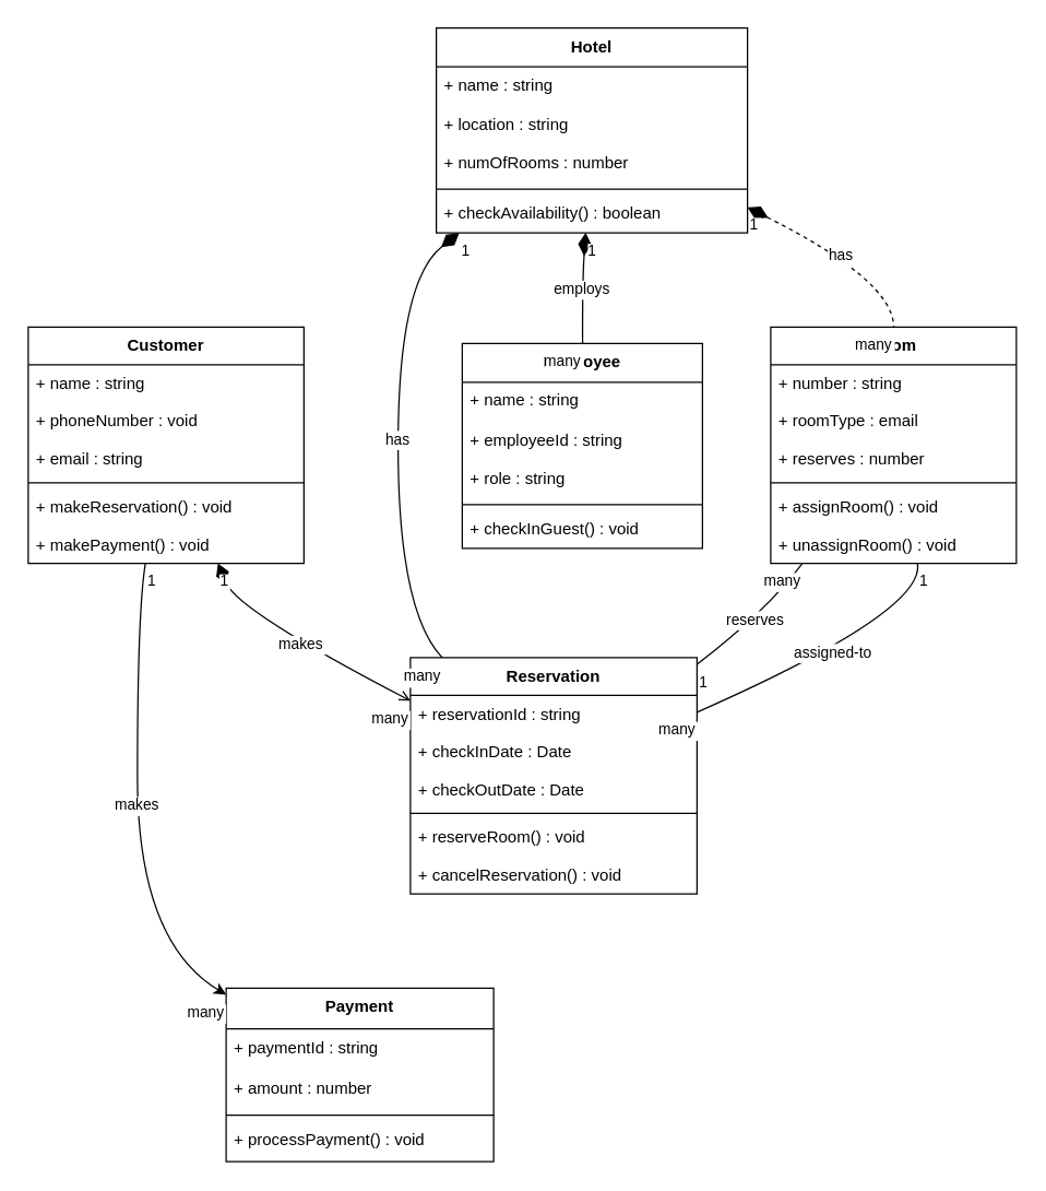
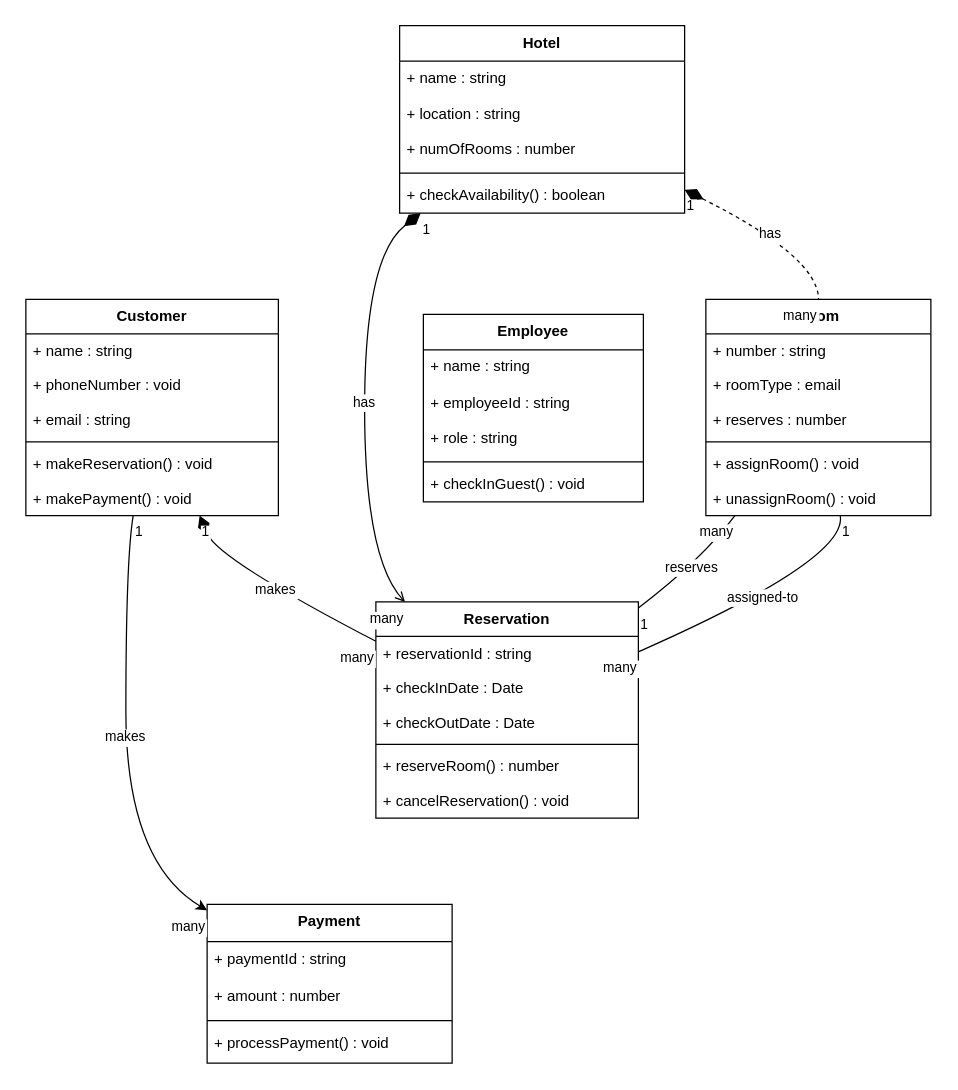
  <mxCell id="0" />
  <mxCell id="1" parent="0" />
  <mxCell id="2" value="Hotel" style="swimlane;fontStyle=1;align=center;verticalAlign=top;childLayout=stackLayout;horizontal=1;startSize=28.4;horizontalStack=0;resizeParent=1;resizeParentMax=0;resizeLast=0;collapsible=0;marginBottom=0;" vertex="1" parent="1"><mxGeometry x="319" y="20" width="228" height="150" as="geometry" /></mxCell>
  <mxCell id="3" value="+ name : string" style="text;strokeColor=none;fillColor=none;align=left;verticalAlign=top;spacingLeft=4;spacingRight=4;overflow=hidden;rotatable=0;points=[[0,0.5],[1,0.5]];portConstraint=eastwest;" vertex="1" parent="2"><mxGeometry y="28" width="228" height="28" as="geometry" /></mxCell>
  <mxCell id="4" value="+ location : string" style="text;strokeColor=none;fillColor=none;align=left;verticalAlign=top;spacingLeft=4;spacingRight=4;overflow=hidden;rotatable=0;points=[[0,0.5],[1,0.5]];portConstraint=eastwest;" vertex="1" parent="2"><mxGeometry y="57" width="228" height="28" as="geometry" /></mxCell>
  <mxCell id="5" value="+ numOfRooms : number" style="text;strokeColor=none;fillColor=none;align=left;verticalAlign=top;spacingLeft=4;spacingRight=4;overflow=hidden;rotatable=0;points=[[0,0.5],[1,0.5]];portConstraint=eastwest;" vertex="1" parent="2"><mxGeometry y="85" width="228" height="28" as="geometry" /></mxCell>
  <mxCell id="6" style="line;strokeWidth=1;fillColor=none;align=left;verticalAlign=middle;spacingTop=-1;spacingLeft=3;spacingRight=3;rotatable=0;labelPosition=right;points=[];portConstraint=eastwest;strokeColor=inherit;" vertex="1" parent="2"><mxGeometry y="114" width="228" height="8" as="geometry" /></mxCell>
  <mxCell id="7" value="+ checkAvailability() : boolean" style="text;strokeColor=none;fillColor=none;align=left;verticalAlign=top;spacingLeft=4;spacingRight=4;overflow=hidden;rotatable=0;points=[[0,0.5],[1,0.5]];portConstraint=eastwest;" vertex="1" parent="2"><mxGeometry y="122" width="228" height="28" as="geometry" /></mxCell>
  <mxCell id="8" value="Customer" style="swimlane;fontStyle=1;align=center;verticalAlign=top;childLayout=stackLayout;horizontal=1;startSize=27.5;horizontalStack=0;resizeParent=1;resizeParentMax=0;resizeLast=0;collapsible=0;marginBottom=0;" vertex="1" parent="1"><mxGeometry x="20" y="239" width="202" height="173" as="geometry" /></mxCell>
  <mxCell id="9" value="+ name : string" style="text;strokeColor=none;fillColor=none;align=left;verticalAlign=top;spacingLeft=4;spacingRight=4;overflow=hidden;rotatable=0;points=[[0,0.5],[1,0.5]];portConstraint=eastwest;" vertex="1" parent="8"><mxGeometry y="28" width="202" height="28" as="geometry" /></mxCell>
  <mxCell id="10" value="+ phoneNumber : void" style="text;strokeColor=none;fillColor=none;align=left;verticalAlign=top;spacingLeft=4;spacingRight=4;overflow=hidden;rotatable=0;points=[[0,0.5],[1,0.5]];portConstraint=eastwest;" vertex="1" parent="8"><mxGeometry y="55" width="202" height="28" as="geometry" /></mxCell>
  <mxCell id="11" value="+ email : string" style="text;strokeColor=none;fillColor=none;align=left;verticalAlign=top;spacingLeft=4;spacingRight=4;overflow=hidden;rotatable=0;points=[[0,0.5],[1,0.5]];portConstraint=eastwest;" vertex="1" parent="8"><mxGeometry y="83" width="202" height="28" as="geometry" /></mxCell>
  <mxCell id="12" style="line;strokeWidth=1;fillColor=none;align=left;verticalAlign=middle;spacingTop=-1;spacingLeft=3;spacingRight=3;rotatable=0;labelPosition=right;points=[];portConstraint=eastwest;strokeColor=inherit;" vertex="1" parent="8"><mxGeometry y="110" width="202" height="8" as="geometry" /></mxCell>
  <mxCell id="13" value="+ makeReservation() : void" style="text;strokeColor=none;fillColor=none;align=left;verticalAlign=top;spacingLeft=4;spacingRight=4;overflow=hidden;rotatable=0;points=[[0,0.5],[1,0.5]];portConstraint=eastwest;" vertex="1" parent="8"><mxGeometry y="118" width="202" height="28" as="geometry" /></mxCell>
  <mxCell id="14" value="+ makePayment() : void" style="text;strokeColor=none;fillColor=none;align=left;verticalAlign=top;spacingLeft=4;spacingRight=4;overflow=hidden;rotatable=0;points=[[0,0.5],[1,0.5]];portConstraint=eastwest;" vertex="1" parent="8"><mxGeometry y="146" width="202" height="28" as="geometry" /></mxCell>
  <mxCell id="15" value="Employee" style="swimlane;fontStyle=1;align=center;verticalAlign=top;childLayout=stackLayout;horizontal=1;startSize=28.4;horizontalStack=0;resizeParent=1;resizeParentMax=0;resizeLast=0;collapsible=0;marginBottom=0;" vertex="1" parent="1"><mxGeometry x="338" y="251" width="176" height="150" as="geometry" /></mxCell>
  <mxCell id="16" value="+ name : string" style="text;strokeColor=none;fillColor=none;align=left;verticalAlign=top;spacingLeft=4;spacingRight=4;overflow=hidden;rotatable=0;points=[[0,0.5],[1,0.5]];portConstraint=eastwest;" vertex="1" parent="15"><mxGeometry y="28" width="176" height="28" as="geometry" /></mxCell>
  <mxCell id="17" value="+ employeeId : string" style="text;strokeColor=none;fillColor=none;align=left;verticalAlign=top;spacingLeft=4;spacingRight=4;overflow=hidden;rotatable=0;points=[[0,0.5],[1,0.5]];portConstraint=eastwest;" vertex="1" parent="15"><mxGeometry y="57" width="176" height="28" as="geometry" /></mxCell>
  <mxCell id="18" value="+ role : string" style="text;strokeColor=none;fillColor=none;align=left;verticalAlign=top;spacingLeft=4;spacingRight=4;overflow=hidden;rotatable=0;points=[[0,0.5],[1,0.5]];portConstraint=eastwest;" vertex="1" parent="15"><mxGeometry y="85" width="176" height="28" as="geometry" /></mxCell>
  <mxCell id="19" style="line;strokeWidth=1;fillColor=none;align=left;verticalAlign=middle;spacingTop=-1;spacingLeft=3;spacingRight=3;rotatable=0;labelPosition=right;points=[];portConstraint=eastwest;strokeColor=inherit;" vertex="1" parent="15"><mxGeometry y="114" width="176" height="8" as="geometry" /></mxCell>
  <mxCell id="20" value="+ checkInGuest() : void" style="text;strokeColor=none;fillColor=none;align=left;verticalAlign=top;spacingLeft=4;spacingRight=4;overflow=hidden;rotatable=0;points=[[0,0.5],[1,0.5]];portConstraint=eastwest;" vertex="1" parent="15"><mxGeometry y="122" width="176" height="28" as="geometry" /></mxCell>
  <mxCell id="21" value="Payment" style="swimlane;fontStyle=1;align=center;verticalAlign=top;childLayout=stackLayout;horizontal=1;startSize=29.75;horizontalStack=0;resizeParent=1;resizeParentMax=0;resizeLast=0;collapsible=0;marginBottom=0;" vertex="1" parent="1"><mxGeometry x="165" y="723" width="196" height="127" as="geometry" /></mxCell>
  <mxCell id="22" value="+ paymentId : string" style="text;strokeColor=none;fillColor=none;align=left;verticalAlign=top;spacingLeft=4;spacingRight=4;overflow=hidden;rotatable=0;points=[[0,0.5],[1,0.5]];portConstraint=eastwest;" vertex="1" parent="21"><mxGeometry y="30" width="196" height="30" as="geometry" /></mxCell>
  <mxCell id="23" value="+ amount : number" style="text;strokeColor=none;fillColor=none;align=left;verticalAlign=top;spacingLeft=4;spacingRight=4;overflow=hidden;rotatable=0;points=[[0,0.5],[1,0.5]];portConstraint=eastwest;" vertex="1" parent="21"><mxGeometry y="60" width="196" height="30" as="geometry" /></mxCell>
  <mxCell id="24" style="line;strokeWidth=1;fillColor=none;align=left;verticalAlign=middle;spacingTop=-1;spacingLeft=3;spacingRight=3;rotatable=0;labelPosition=right;points=[];portConstraint=eastwest;strokeColor=inherit;" vertex="1" parent="21"><mxGeometry y="89" width="196" height="8" as="geometry" /></mxCell>
  <mxCell id="25" value="+ processPayment() : void" style="text;strokeColor=none;fillColor=none;align=left;verticalAlign=top;spacingLeft=4;spacingRight=4;overflow=hidden;rotatable=0;points=[[0,0.5],[1,0.5]];portConstraint=eastwest;" vertex="1" parent="21"><mxGeometry y="97" width="196" height="30" as="geometry" /></mxCell>
  <mxCell id="26" value="Reservation" style="swimlane;fontStyle=1;align=center;verticalAlign=top;childLayout=stackLayout;horizontal=1;startSize=27.5;horizontalStack=0;resizeParent=1;resizeParentMax=0;resizeLast=0;collapsible=0;marginBottom=0;" vertex="1" parent="1"><mxGeometry x="300" y="481" width="210" height="173" as="geometry" /></mxCell>
  <mxCell id="27" value="+ reservationId : string" style="text;strokeColor=none;fillColor=none;align=left;verticalAlign=top;spacingLeft=4;spacingRight=4;overflow=hidden;rotatable=0;points=[[0,0.5],[1,0.5]];portConstraint=eastwest;" vertex="1" parent="26"><mxGeometry y="28" width="210" height="28" as="geometry" /></mxCell>
  <mxCell id="28" value="+ checkInDate : Date" style="text;strokeColor=none;fillColor=none;align=left;verticalAlign=top;spacingLeft=4;spacingRight=4;overflow=hidden;rotatable=0;points=[[0,0.5],[1,0.5]];portConstraint=eastwest;" vertex="1" parent="26"><mxGeometry y="55" width="210" height="28" as="geometry" /></mxCell>
  <mxCell id="29" value="+ checkOutDate : Date" style="text;strokeColor=none;fillColor=none;align=left;verticalAlign=top;spacingLeft=4;spacingRight=4;overflow=hidden;rotatable=0;points=[[0,0.5],[1,0.5]];portConstraint=eastwest;" vertex="1" parent="26"><mxGeometry y="83" width="210" height="28" as="geometry" /></mxCell>
  <mxCell id="30" style="line;strokeWidth=1;fillColor=none;align=left;verticalAlign=middle;spacingTop=-1;spacingLeft=3;spacingRight=3;rotatable=0;labelPosition=right;points=[];portConstraint=eastwest;strokeColor=inherit;" vertex="1" parent="26"><mxGeometry y="110" width="210" height="8" as="geometry" /></mxCell>
- <mxCell id="31" value="+ reserveRoom() : void" style="text;strokeColor=none;fillColor=none;align=left;verticalAlign=top;spacingLeft=4;spacingRight=4;overflow=hidden;rotatable=0;points=[[0,0.5],[1,0.5]];portConstraint=eastwest;" vertex="1" parent="26"><mxGeometry y="118" width="210" height="28" as="geometry" /></mxCell>
+ <mxCell id="31" value="+ reserveRoom() : number" style="text;strokeColor=none;fillColor=none;align=left;verticalAlign=top;spacingLeft=4;spacingRight=4;overflow=hidden;rotatable=0;points=[[0,0.5],[1,0.5]];portConstraint=eastwest;" vertex="1" parent="26"><mxGeometry y="118" width="210" height="28" as="geometry" /></mxCell>
  <mxCell id="32" value="+ cancelReservation() : void" style="text;strokeColor=none;fillColor=none;align=left;verticalAlign=top;spacingLeft=4;spacingRight=4;overflow=hidden;rotatable=0;points=[[0,0.5],[1,0.5]];portConstraint=eastwest;" vertex="1" parent="26"><mxGeometry y="146" width="210" height="28" as="geometry" /></mxCell>
  <mxCell id="33" value="Room" style="swimlane;fontStyle=1;align=center;verticalAlign=top;childLayout=stackLayout;horizontal=1;startSize=27.5;horizontalStack=0;resizeParent=1;resizeParentMax=0;resizeLast=0;collapsible=0;marginBottom=0;" vertex="1" parent="1"><mxGeometry x="564" y="239" width="180" height="173" as="geometry" /></mxCell>
  <mxCell id="34" value="+ number : string" style="text;strokeColor=none;fillColor=none;align=left;verticalAlign=top;spacingLeft=4;spacingRight=4;overflow=hidden;rotatable=0;points=[[0,0.5],[1,0.5]];portConstraint=eastwest;" vertex="1" parent="33"><mxGeometry y="28" width="180" height="28" as="geometry" /></mxCell>
  <mxCell id="35" value="+ roomType : email" style="text;strokeColor=none;fillColor=none;align=left;verticalAlign=top;spacingLeft=4;spacingRight=4;overflow=hidden;rotatable=0;points=[[0,0.5],[1,0.5]];portConstraint=eastwest;" vertex="1" parent="33"><mxGeometry y="55" width="180" height="28" as="geometry" /></mxCell>
  <mxCell id="36" value="+ reserves : number" style="text;strokeColor=none;fillColor=none;align=left;verticalAlign=top;spacingLeft=4;spacingRight=4;overflow=hidden;rotatable=0;points=[[0,0.5],[1,0.5]];portConstraint=eastwest;" vertex="1" parent="33"><mxGeometry y="83" width="180" height="28" as="geometry" /></mxCell>
  <mxCell id="37" style="line;strokeWidth=1;fillColor=none;align=left;verticalAlign=middle;spacingTop=-1;spacingLeft=3;spacingRight=3;rotatable=0;labelPosition=right;points=[];portConstraint=eastwest;strokeColor=inherit;" vertex="1" parent="33"><mxGeometry y="110" width="180" height="8" as="geometry" /></mxCell>
  <mxCell id="38" value="+ assignRoom() : void" style="text;strokeColor=none;fillColor=none;align=left;verticalAlign=top;spacingLeft=4;spacingRight=4;overflow=hidden;rotatable=0;points=[[0,0.5],[1,0.5]];portConstraint=eastwest;" vertex="1" parent="33"><mxGeometry y="118" width="180" height="28" as="geometry" /></mxCell>
  <mxCell id="39" value="+ unassignRoom() : void" style="text;strokeColor=none;fillColor=none;align=left;verticalAlign=top;spacingLeft=4;spacingRight=4;overflow=hidden;rotatable=0;points=[[0,0.5],[1,0.5]];portConstraint=eastwest;" vertex="1" parent="33"><mxGeometry y="146" width="180" height="28" as="geometry" /></mxCell>
  <mxCell id="40" value="has" style="curved=1;startArrow=diamondThin;startSize=14;startFill=1;endArrow=none;exitX=1.003;exitY=0.878;entryX=0.501;entryY=0;dashed=1;" edge="1" parent="1" source="2" target="33"><mxGeometry relative="1" as="geometry"><Array as="points"><mxPoint x="654" y="205" /></Array></mxGeometry></mxCell>
  <mxCell id="41" value="1" style="edgeLabel;resizable=0;align=left;verticalAlign=top;" vertex="1" parent="40"><mxGeometry x="-1" relative="1" as="geometry" /></mxCell>
  <mxCell id="42" value="many" style="edgeLabel;resizable=0;align=right;verticalAlign=top;" vertex="1" parent="40"><mxGeometry x="1" relative="1" as="geometry" /></mxCell>
- <mxCell id="43" value="employs" style="curved=1;startArrow=diamondThin;startSize=14;startFill=1;endArrow=none;exitX=0.48;exitY=1;entryX=0.501;entryY=-0.003;" edge="1" parent="1" source="2" target="15"><mxGeometry relative="1" as="geometry"><Array as="points"><mxPoint x="426" y="205" /></Array></mxGeometry></mxCell>
- <mxCell id="44" value="1" style="edgeLabel;resizable=0;align=left;verticalAlign=top;" vertex="1" parent="43"><mxGeometry x="-1" relative="1" as="geometry" /></mxCell>
- <mxCell id="45" value="many" style="edgeLabel;resizable=0;align=right;verticalAlign=top;" vertex="1" parent="43"><mxGeometry x="1" relative="1" as="geometry" /></mxCell>
- <mxCell id="46" value="has" style="curved=1;startArrow=diamondThin;startSize=14;startFill=1;endArrow=none;exitX=0.074;exitY=1;entryX=0.111;entryY=0;" edge="1" parent="1" source="2" target="26"><mxGeometry relative="1" as="geometry"><Array as="points"><mxPoint x="291" y="205" /><mxPoint x="291" y="447" /></Array></mxGeometry></mxCell>
+ <mxCell id="46" value="has" style="curved=1;startArrow=diamondThin;startSize=14;startFill=1;endArrow=open;exitX=0.074;exitY=1;entryX=0.111;entryY=0;" edge="1" parent="1" source="2" target="26"><mxGeometry relative="1" as="geometry"><Array as="points"><mxPoint x="291" y="205" /><mxPoint x="291" y="447" /></Array></mxGeometry></mxCell>
  <mxCell id="47" value="1" style="edgeLabel;resizable=0;align=left;verticalAlign=top;" vertex="1" parent="46"><mxGeometry x="-1" relative="1" as="geometry" /></mxCell>
  <mxCell id="48" value="many" style="edgeLabel;resizable=0;align=right;verticalAlign=top;" vertex="1" parent="46"><mxGeometry x="1" relative="1" as="geometry" /></mxCell>
- <mxCell id="49" value="makes" style="curved=1;startArrow=diamondThin;startSize=14;startFill=1;endArrow=open;exitX=0.688;exitY=1;entryX=-0.002;entryY=0.181;" edge="1" parent="1" source="8" target="26"><mxGeometry relative="1" as="geometry"><Array as="points"><mxPoint x="174" y="447" /></Array></mxGeometry></mxCell>
+ <mxCell id="49" value="makes" style="curved=1;startArrow=diamondThin;startSize=14;startFill=1;endArrow=none;exitX=0.688;exitY=1;entryX=-0.002;entryY=0.181;" edge="1" parent="1" source="8" target="26"><mxGeometry relative="1" as="geometry"><Array as="points"><mxPoint x="174" y="447" /></Array></mxGeometry></mxCell>
  <mxCell id="50" value="1" style="edgeLabel;resizable=0;align=left;verticalAlign=top;" vertex="1" parent="49"><mxGeometry x="-1" relative="1" as="geometry" /></mxCell>
  <mxCell id="51" value="many" style="edgeLabel;resizable=0;align=right;verticalAlign=top;" vertex="1" parent="49"><mxGeometry x="1" relative="1" as="geometry" /></mxCell>
  <mxCell id="52" value="makes" style="curved=1;startArrow=none;endArrow=classic;exitX=0.425;exitY=1;entryX=0.001;entryY=0.038;" edge="1" parent="1" source="8" target="21"><mxGeometry relative="1" as="geometry"><Array as="points"><mxPoint x="100" y="447" /><mxPoint x="100" y="689" /></Array></mxGeometry></mxCell>
  <mxCell id="53" value="1" style="edgeLabel;resizable=0;align=left;verticalAlign=top;" vertex="1" parent="52"><mxGeometry x="-1" relative="1" as="geometry" /></mxCell>
  <mxCell id="54" value="many" style="edgeLabel;resizable=0;align=right;verticalAlign=top;" vertex="1" parent="52"><mxGeometry x="1" relative="1" as="geometry" /></mxCell>
  <mxCell id="55" value="reserves" style="curved=1;startArrow=none;endArrow=none;exitX=1.0;exitY=0.028;entryX=0.129;entryY=1;" edge="1" parent="1" source="26" target="33"><mxGeometry relative="1" as="geometry"><Array as="points"><mxPoint x="561" y="447" /></Array></mxGeometry></mxCell>
  <mxCell id="56" value="1" style="edgeLabel;resizable=0;align=left;verticalAlign=top;" vertex="1" parent="55"><mxGeometry x="-1" relative="1" as="geometry" /></mxCell>
  <mxCell id="57" value="many" style="edgeLabel;resizable=0;align=right;verticalAlign=top;" vertex="1" parent="55"><mxGeometry x="1" relative="1" as="geometry" /></mxCell>
  <mxCell id="58" value="assigned-to" style="curved=1;startArrow=none;endArrow=none;exitX=0.597;exitY=1;entryX=1.0;entryY=0.231;" edge="1" parent="1" source="33" target="26"><mxGeometry relative="1" as="geometry"><Array as="points"><mxPoint x="678" y="447" /></Array></mxGeometry></mxCell>
  <mxCell id="59" value="1" style="edgeLabel;resizable=0;align=left;verticalAlign=top;" vertex="1" parent="58"><mxGeometry x="-1" relative="1" as="geometry" /></mxCell>
  <mxCell id="60" value="many" style="edgeLabel;resizable=0;align=right;verticalAlign=top;" vertex="1" parent="58"><mxGeometry x="1" relative="1" as="geometry" /></mxCell>
